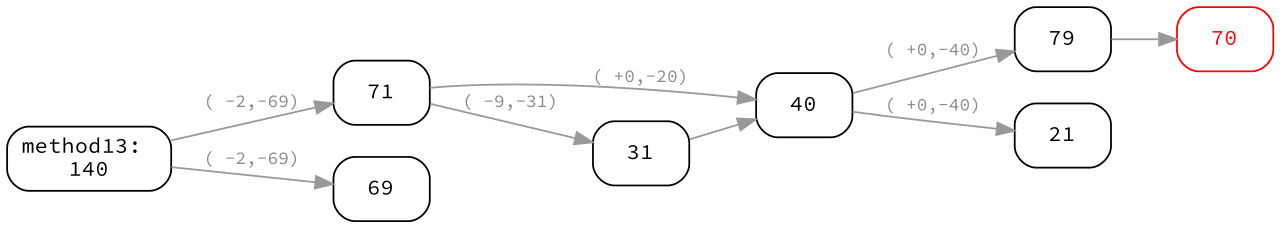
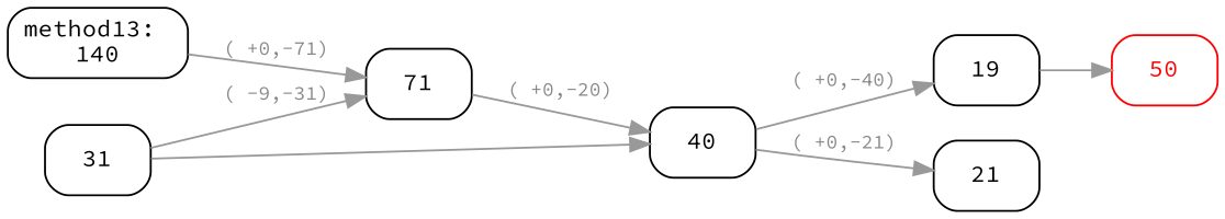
  digraph {
    fontname="Source Code Pro"
    rankdir=LR
    node [color=black fontcolor=black fontname="Source Code Pro" fontsize=12 shape=box style=rounded]
    edge [color="#999999" fontcolor="#888888" fontname="Source Code Pro" fontsize=10]
    n1 [label="method13: \n140"]
    n2 [label=71]
-   n3 [label=69]
    n4 [label=40]
    n5 [label=31]
-   n6 [label=79]
+   n6 [label=19]
    n7 [label=21]
-   n8 [color=red fontcolor=red label=70]
-   n1 -> n2 [label="( -2,-69)"]
-   n1 -> n3 [label="( -2,-69)"]
+   n8 [color=red fontcolor=red label=50]
+   n1 -> n2 [label="( +0,-71)"]
    n2 -> n4 [label="( +0,-20)"]
-   n2 -> n5 [label="( -9,-31)"]
+   n5 -> n2 [label="( -9,-31)"]
    n4 -> n6 [label="( +0,-40)"]
-   n4 -> n7 [label="( +0,-40)"]
+   n4 -> n7 [label="( +0,-21)"]
    n5 -> n4
    n6 -> n8
  }
